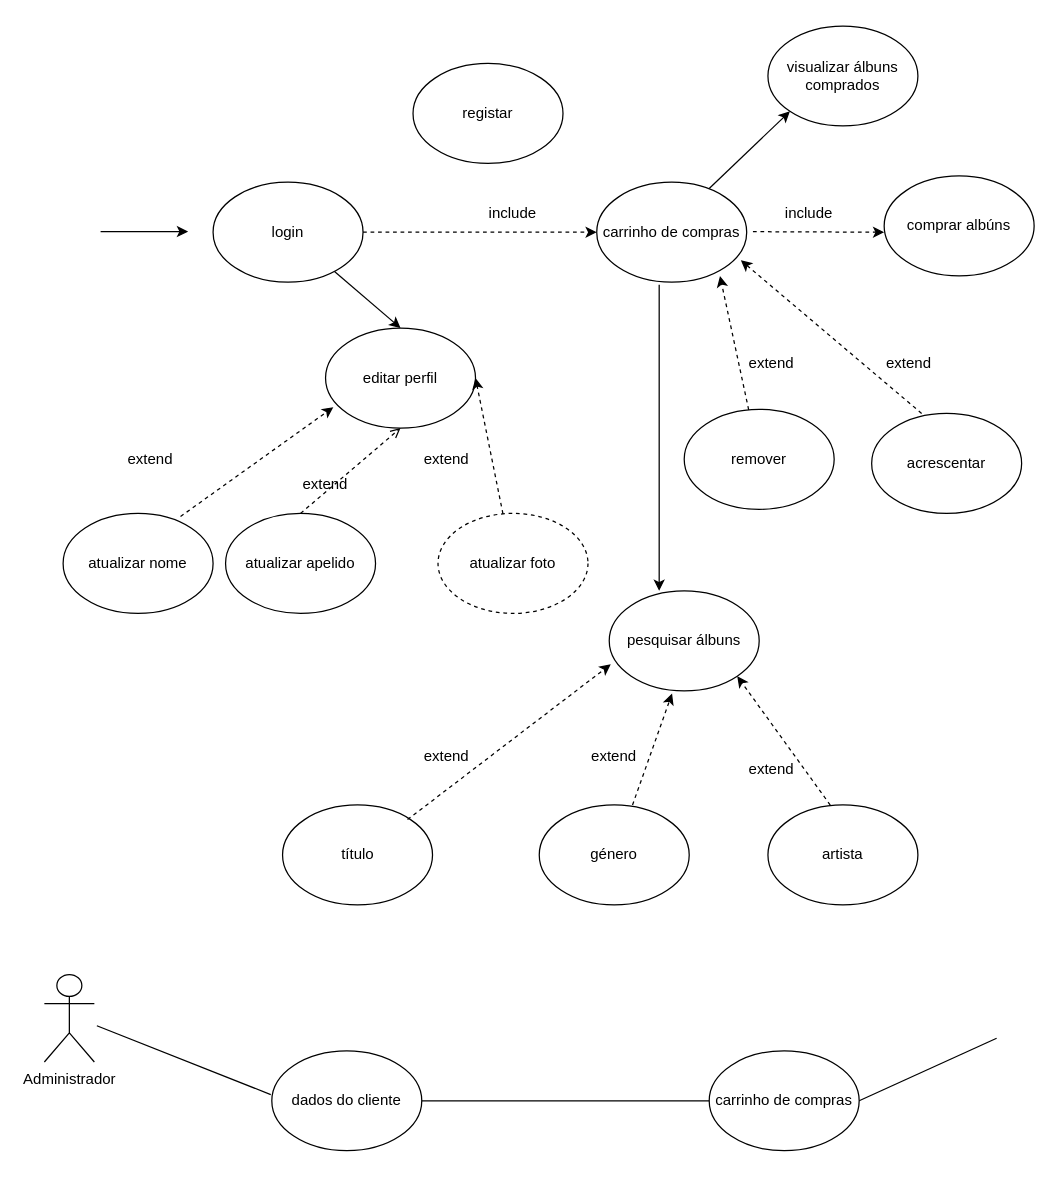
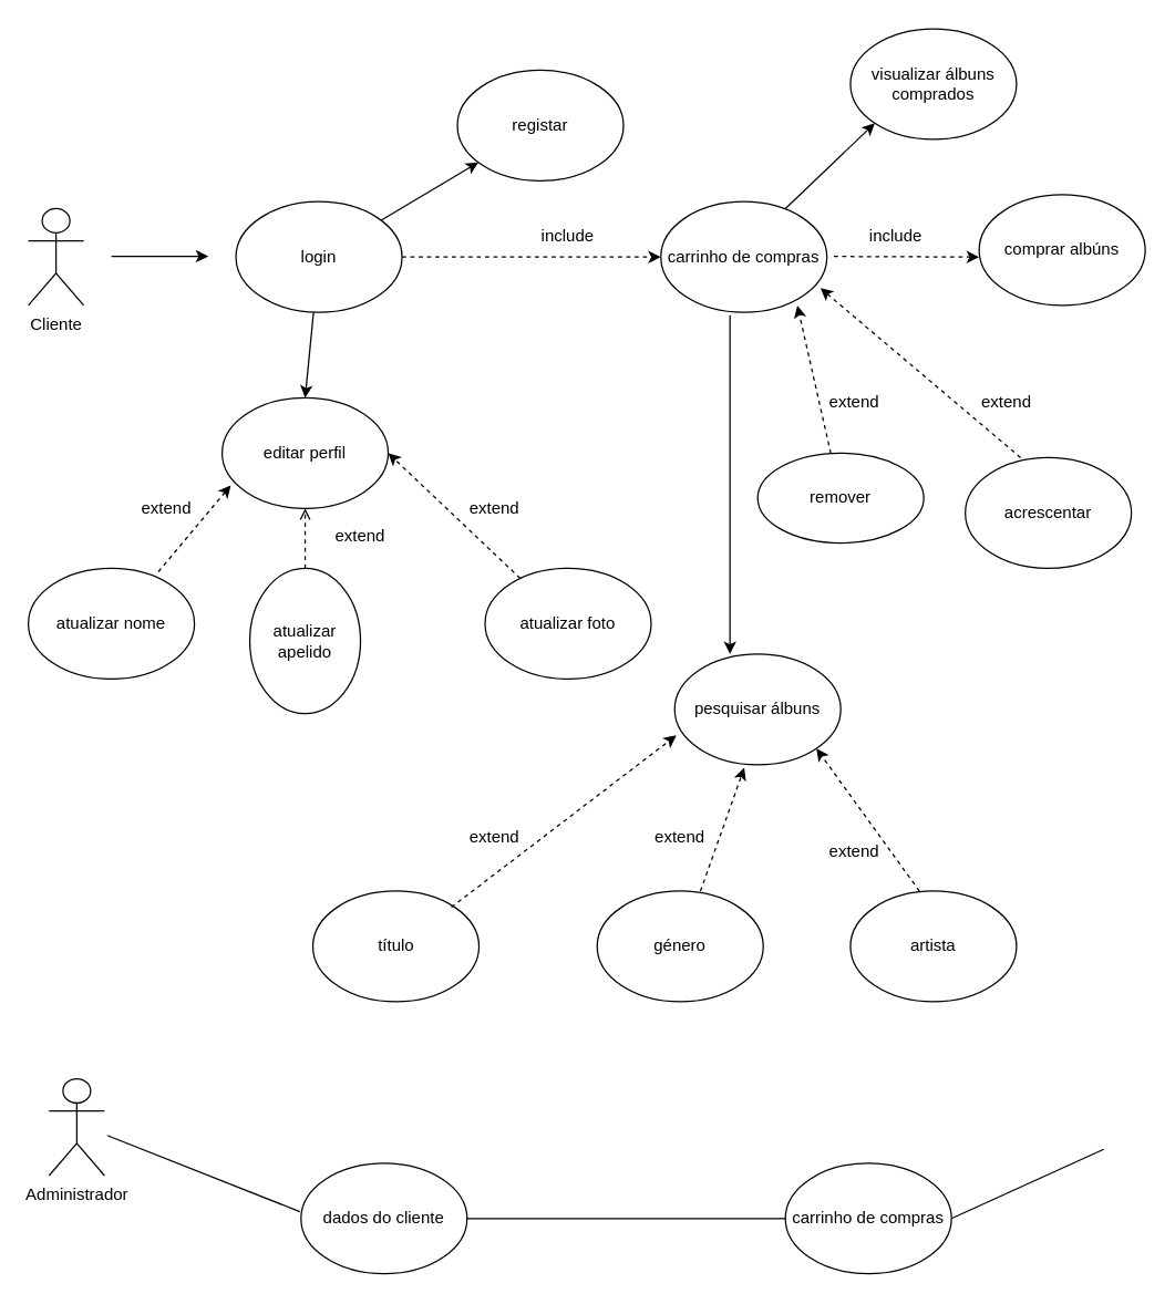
  <mxCell id="0" />
  <mxCell id="1" parent="0" />
+ <mxCell id="2" value="Cliente" style="shape=umlActor;verticalLabelPosition=bottom;verticalAlign=top;html=1;outlineConnect=0;" vertex="1" parent="1"><mxGeometry x="20" y="150" width="40" height="70" as="geometry" /></mxCell>
  <mxCell id="3" value="" style="endArrow=classic;html=1;" edge="1" parent="1"><mxGeometry width="50" height="50" relative="1" as="geometry"><mxPoint x="80" y="184.5" as="sourcePoint" /><mxPoint x="150" y="184.5" as="targetPoint" /></mxGeometry></mxCell>
  <mxCell id="4" value="login" style="ellipse;whiteSpace=wrap;html=1;" vertex="1" parent="1"><mxGeometry x="170" y="145" width="120" height="80" as="geometry" /></mxCell>
  <mxCell id="5" value="registar" style="ellipse;whiteSpace=wrap;html=1;" vertex="1" parent="1"><mxGeometry x="330" y="50" width="120" height="80" as="geometry" /></mxCell>
- <mxCell id="6" value="editar perfil&lt;br&gt;" style="ellipse;whiteSpace=wrap;html=1;" vertex="1" parent="1"><mxGeometry x="260" y="261.72" width="120" height="80" as="geometry" /></mxCell>
- <mxCell id="7" value="atualizar nome" style="ellipse;whiteSpace=wrap;html=1;" vertex="1" parent="1"><mxGeometry x="50" y="410" width="120" height="80" as="geometry" /></mxCell>
- <mxCell id="8" value="atualizar apelido" style="ellipse;whiteSpace=wrap;html=1;" vertex="1" parent="1"><mxGeometry x="180" y="410" width="120" height="80" as="geometry" /></mxCell>
- <mxCell id="9" value="atualizar foto" style="ellipse;whiteSpace=wrap;html=1;dashed=1;" vertex="1" parent="1"><mxGeometry x="350" y="410" width="120" height="80" as="geometry" /></mxCell>
+ <mxCell id="6" value="editar perfil&lt;br&gt;" style="ellipse;whiteSpace=wrap;html=1;" vertex="1" parent="1"><mxGeometry x="160" y="286.72" width="120" height="80" as="geometry" /></mxCell>
+ <mxCell id="7" value="atualizar nome" style="ellipse;whiteSpace=wrap;html=1;" vertex="1" parent="1"><mxGeometry x="20" y="410" width="120" height="80" as="geometry" /></mxCell>
+ <mxCell id="8" value="atualizar apelido" style="ellipse;whiteSpace=wrap;html=1;" vertex="1" parent="1"><mxGeometry x="180" y="410" width="80" height="105" as="geometry" /></mxCell>
+ <mxCell id="9" value="atualizar foto" style="ellipse;whiteSpace=wrap;html=1;" vertex="1" parent="1"><mxGeometry x="350" y="410" width="120" height="80" as="geometry" /></mxCell>
+ <mxCell id="10" value="" style="endArrow=classic;html=1;" edge="1" parent="1" source="4" target="5"><mxGeometry width="50" height="50" relative="1" as="geometry"><mxPoint x="280" y="130" as="sourcePoint" /><mxPoint x="350" y="130" as="targetPoint" /></mxGeometry></mxCell>
  <mxCell id="11" value="" style="endArrow=classic;html=1;entryX=0.5;entryY=0;entryDx=0;entryDy=0;" edge="1" parent="1" source="4" target="6"><mxGeometry width="50" height="50" relative="1" as="geometry"><mxPoint x="289.998" y="250.001" as="sourcePoint" /><mxPoint x="360.366" y="208.192" as="targetPoint" /></mxGeometry></mxCell>
  <mxCell id="12" value="" style="endArrow=classic;html=1;entryX=0.052;entryY=0.791;entryDx=0;entryDy=0;entryPerimeter=0;dashed=1;exitX=0.783;exitY=0.031;exitDx=0;exitDy=0;exitPerimeter=0;" edge="1" parent="1" source="7" target="6"><mxGeometry width="50" height="50" relative="1" as="geometry"><mxPoint x="120" y="406.72" as="sourcePoint" /><mxPoint x="170" y="356.72" as="targetPoint" /></mxGeometry></mxCell>
  <mxCell id="13" value="" style="endArrow=open;html=1;entryX=0.5;entryY=1;entryDx=0;entryDy=0;dashed=1;exitX=0.5;exitY=0;exitDx=0;exitDy=0;" edge="1" parent="1" source="8" target="6"><mxGeometry width="50" height="50" relative="1" as="geometry"><mxPoint x="210" y="416.72" as="sourcePoint" /><mxPoint x="256.24" y="360" as="targetPoint" /></mxGeometry></mxCell>
  <mxCell id="14" value="" style="endArrow=classic;html=1;entryX=1;entryY=0.5;entryDx=0;entryDy=0;dashed=1;" edge="1" parent="1" source="9" target="6"><mxGeometry width="50" height="50" relative="1" as="geometry"><mxPoint x="500" y="360" as="sourcePoint" /><mxPoint x="546.24" y="303.28" as="targetPoint" /></mxGeometry></mxCell>
  <mxCell id="15" value="extend" style="text;html=1;strokeColor=none;fillColor=none;align=center;verticalAlign=middle;whiteSpace=wrap;rounded=0;" vertex="1" parent="1"><mxGeometry x="240" y="376.72" width="40" height="20" as="geometry" /></mxCell>
  <mxCell id="16" value="extend" style="text;html=1;strokeColor=none;fillColor=none;align=center;verticalAlign=middle;whiteSpace=wrap;rounded=0;" vertex="1" parent="1"><mxGeometry x="100" y="356.72" width="40" height="20" as="geometry" /></mxCell>
  <mxCell id="17" value="extend" style="text;html=1;strokeColor=none;fillColor=none;align=center;verticalAlign=middle;whiteSpace=wrap;rounded=0;" vertex="1" parent="1"><mxGeometry x="337" y="356.72" width="40" height="20" as="geometry" /></mxCell>
  <mxCell id="18" value="" style="endArrow=classic;html=1;dashed=1;exitX=1;exitY=0.5;exitDx=0;exitDy=0;" edge="1" parent="1" source="4"><mxGeometry width="50" height="50" relative="1" as="geometry"><mxPoint x="350" y="213.36" as="sourcePoint" /><mxPoint x="477" y="185" as="targetPoint" /></mxGeometry></mxCell>
  <mxCell id="19" value="include" style="text;html=1;strokeColor=none;fillColor=none;align=center;verticalAlign=middle;whiteSpace=wrap;rounded=0;" vertex="1" parent="1"><mxGeometry x="390" y="160" width="40" height="20" as="geometry" /></mxCell>
  <mxCell id="20" value="carrinho de compras" style="ellipse;whiteSpace=wrap;html=1;" vertex="1" parent="1"><mxGeometry x="477" y="145" width="120" height="80" as="geometry" /></mxCell>
  <mxCell id="21" value="pesquisar álbuns" style="ellipse;whiteSpace=wrap;html=1;" vertex="1" parent="1"><mxGeometry x="487" y="472" width="120" height="80" as="geometry" /></mxCell>
  <mxCell id="22" value="título" style="ellipse;whiteSpace=wrap;html=1;" vertex="1" parent="1"><mxGeometry x="225.6" y="643.32" width="120" height="80" as="geometry" /></mxCell>
  <mxCell id="23" value="género" style="ellipse;whiteSpace=wrap;html=1;" vertex="1" parent="1"><mxGeometry x="431" y="643.32" width="120" height="80" as="geometry" /></mxCell>
  <mxCell id="24" value="artista" style="ellipse;whiteSpace=wrap;html=1;" vertex="1" parent="1"><mxGeometry x="614" y="643.32" width="120" height="80" as="geometry" /></mxCell>
  <mxCell id="25" value="" style="endArrow=classic;html=1;dashed=1;entryX=0.01;entryY=0.735;entryDx=0;entryDy=0;entryPerimeter=0;" edge="1" parent="1" target="21"><mxGeometry width="50" height="50" relative="1" as="geometry"><mxPoint x="325.6" y="655.04" as="sourcePoint" /><mxPoint x="554.392" y="542.134" as="targetPoint" /></mxGeometry></mxCell>
  <mxCell id="26" value="extend" style="text;html=1;strokeColor=none;fillColor=none;align=center;verticalAlign=middle;whiteSpace=wrap;rounded=0;" vertex="1" parent="1"><mxGeometry x="337" y="595" width="40" height="20" as="geometry" /></mxCell>
  <mxCell id="27" value="" style="endArrow=classic;html=1;entryX=0.419;entryY=1.027;entryDx=0;entryDy=0;entryPerimeter=0;dashed=1;exitX=0.622;exitY=0;exitDx=0;exitDy=0;exitPerimeter=0;" edge="1" parent="1" source="23" target="21"><mxGeometry width="50" height="50" relative="1" as="geometry"><mxPoint x="470.76" y="644.28" as="sourcePoint" /><mxPoint x="597" y="560" as="targetPoint" /></mxGeometry></mxCell>
  <mxCell id="28" value="extend" style="text;html=1;strokeColor=none;fillColor=none;align=center;verticalAlign=middle;whiteSpace=wrap;rounded=0;" vertex="1" parent="1"><mxGeometry x="471" y="595" width="40" height="20" as="geometry" /></mxCell>
  <mxCell id="29" value="" style="endArrow=classic;html=1;entryX=1;entryY=1;entryDx=0;entryDy=0;dashed=1;" edge="1" parent="1" target="21"><mxGeometry width="50" height="50" relative="1" as="geometry"><mxPoint x="663.88" y="643.4" as="sourcePoint" /><mxPoint x="701.48" y="560" as="targetPoint" /></mxGeometry></mxCell>
  <mxCell id="30" value="extend" style="text;html=1;strokeColor=none;fillColor=none;align=center;verticalAlign=middle;whiteSpace=wrap;rounded=0;" vertex="1" parent="1"><mxGeometry x="597" y="605.04" width="40" height="20" as="geometry" /></mxCell>
  <mxCell id="31" value="" style="endArrow=classic;html=1;entryX=0.333;entryY=0;entryDx=0;entryDy=0;entryPerimeter=0;" edge="1" parent="1" target="21"><mxGeometry width="50" height="50" relative="1" as="geometry"><mxPoint x="527" y="227" as="sourcePoint" /><mxPoint x="727" y="340" as="targetPoint" /></mxGeometry></mxCell>
  <mxCell id="32" value="visualizar álbuns comprados" style="ellipse;whiteSpace=wrap;html=1;" vertex="1" parent="1"><mxGeometry x="614" y="20" width="120" height="80" as="geometry" /></mxCell>
  <mxCell id="33" value="" style="endArrow=classic;html=1;entryX=0;entryY=1;entryDx=0;entryDy=0;" edge="1" parent="1" target="32"><mxGeometry width="50" height="50" relative="1" as="geometry"><mxPoint x="567.001" y="149.995" as="sourcePoint" /><mxPoint x="637.404" y="108.214" as="targetPoint" /></mxGeometry></mxCell>
  <mxCell id="34" value="comprar albúns" style="ellipse;whiteSpace=wrap;html=1;" vertex="1" parent="1"><mxGeometry x="707" y="140" width="120" height="80" as="geometry" /></mxCell>
  <mxCell id="35" value="" style="endArrow=classic;html=1;dashed=1;exitX=1;exitY=0.5;exitDx=0;exitDy=0;" edge="1" parent="1"><mxGeometry width="50" height="50" relative="1" as="geometry"><mxPoint x="602" y="184.58" as="sourcePoint" /><mxPoint x="707" y="185" as="targetPoint" /></mxGeometry></mxCell>
- <mxCell id="36" value="remover" style="ellipse;whiteSpace=wrap;html=1;" vertex="1" parent="1"><mxGeometry x="547" y="326.72" width="120" height="80" as="geometry" /></mxCell>
+ <mxCell id="36" value="remover" style="ellipse;whiteSpace=wrap;html=1;" vertex="1" parent="1"><mxGeometry x="547" y="326.72" width="120" height="65" as="geometry" /></mxCell>
  <mxCell id="37" value="include" style="text;html=1;strokeColor=none;fillColor=none;align=center;verticalAlign=middle;whiteSpace=wrap;rounded=0;" vertex="1" parent="1"><mxGeometry x="627" y="160" width="40" height="20" as="geometry" /></mxCell>
  <mxCell id="38" value="acrescentar" style="ellipse;whiteSpace=wrap;html=1;" vertex="1" parent="1"><mxGeometry x="697" y="330" width="120" height="80" as="geometry" /></mxCell>
  <mxCell id="39" value="" style="endArrow=classic;html=1;entryX=0.822;entryY=0.938;entryDx=0;entryDy=0;dashed=1;entryPerimeter=0;" edge="1" parent="1" source="36" target="20"><mxGeometry width="50" height="50" relative="1" as="geometry"><mxPoint x="617" y="310" as="sourcePoint" /><mxPoint x="597" y="266.72" as="targetPoint" /></mxGeometry></mxCell>
  <mxCell id="40" value="extend" style="text;html=1;strokeColor=none;fillColor=none;align=center;verticalAlign=middle;whiteSpace=wrap;rounded=0;" vertex="1" parent="1"><mxGeometry x="597" y="280" width="40" height="20" as="geometry" /></mxCell>
  <mxCell id="41" value="" style="endArrow=classic;html=1;entryX=0.961;entryY=0.781;entryDx=0;entryDy=0;dashed=1;exitX=0.333;exitY=0;exitDx=0;exitDy=0;entryPerimeter=0;exitPerimeter=0;" edge="1" parent="1" source="38" target="20"><mxGeometry width="50" height="50" relative="1" as="geometry"><mxPoint x="767" y="308.36" as="sourcePoint" /><mxPoint x="747" y="265.08" as="targetPoint" /></mxGeometry></mxCell>
  <mxCell id="42" value="extend" style="text;html=1;strokeColor=none;fillColor=none;align=center;verticalAlign=middle;whiteSpace=wrap;rounded=0;" vertex="1" parent="1"><mxGeometry x="707" y="280" width="40" height="20" as="geometry" /></mxCell>
  <mxCell id="43" value="Administrador&lt;br&gt;" style="shape=umlActor;verticalLabelPosition=bottom;verticalAlign=top;html=1;outlineConnect=0;" vertex="1" parent="1"><mxGeometry x="35" y="779" width="40" height="70" as="geometry" /></mxCell>
  <mxCell id="44" value="dados do cliente" style="ellipse;whiteSpace=wrap;html=1;" vertex="1" parent="1"><mxGeometry x="217" y="840" width="120" height="80" as="geometry" /></mxCell>
  <mxCell id="45" value="carrinho de compras" style="ellipse;whiteSpace=wrap;html=1;" vertex="1" parent="1"><mxGeometry x="567" y="840" width="120" height="80" as="geometry" /></mxCell>
  <mxCell id="46" value="" style="endArrow=none;html=1;entryX=-0.007;entryY=0.438;entryDx=0;entryDy=0;entryPerimeter=0;" edge="1" parent="1" target="44"><mxGeometry width="50" height="50" relative="1" as="geometry"><mxPoint x="77" y="820" as="sourcePoint" /><mxPoint x="467" y="750" as="targetPoint" /></mxGeometry></mxCell>
  <mxCell id="47" value="" style="endArrow=none;html=1;entryX=1;entryY=0.5;entryDx=0;entryDy=0;exitX=0;exitY=0.5;exitDx=0;exitDy=0;" edge="1" parent="1" source="45" target="44"><mxGeometry width="50" height="50" relative="1" as="geometry"><mxPoint x="87" y="830" as="sourcePoint" /><mxPoint x="226.16" y="885.04" as="targetPoint" /></mxGeometry></mxCell>
  <mxCell id="48" value="" style="endArrow=none;html=1;entryX=1;entryY=0.5;entryDx=0;entryDy=0;" edge="1" parent="1" target="45"><mxGeometry width="50" height="50" relative="1" as="geometry"><mxPoint x="797" y="830" as="sourcePoint" /><mxPoint x="226.16" y="885.04" as="targetPoint" /></mxGeometry></mxCell>
